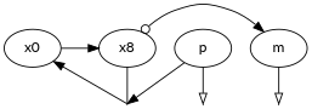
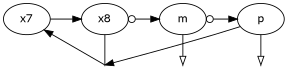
  digraph {
    fontname=Lato
    node [fontname=Lato]
    edge [fontname=Lato]
-   x0
+   x0 [label=x7]
    n2 [label=x8]
    m
    p
    x1_x0 [shape=point width=0]
    vm [shape=point width=0]
    vp [shape=point width=0]
    subgraph sub_1 {
      rank=same
      x0
      n2
      m
      p
    }
    x0 -> n2 [minlen=2]
    n2 -> m [arrowhead=normal arrowtail=odot dir=both minlen=2]
    n2 -> x1_x0 [arrowhead=none]
+   m -> p [arrowhead=normal arrowtail=odot dir=both minlen=2]
    m -> vm [arrowhead=onormal]
    p -> x1_x0
    p -> vp [arrowhead=onormal]
    x1_x0 -> x0
  }
